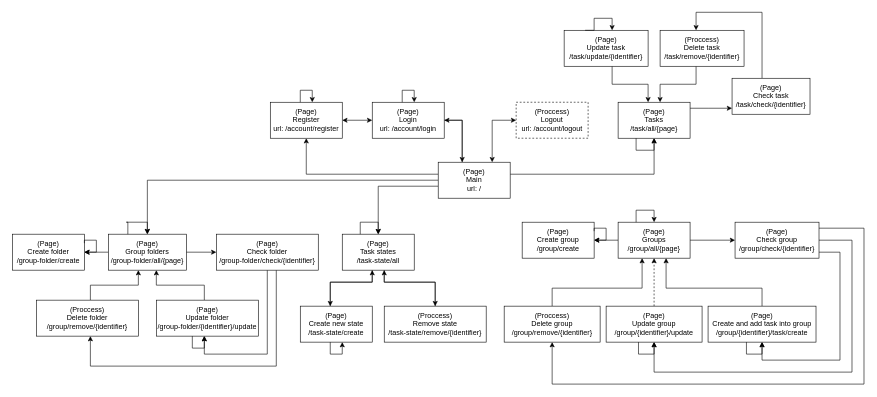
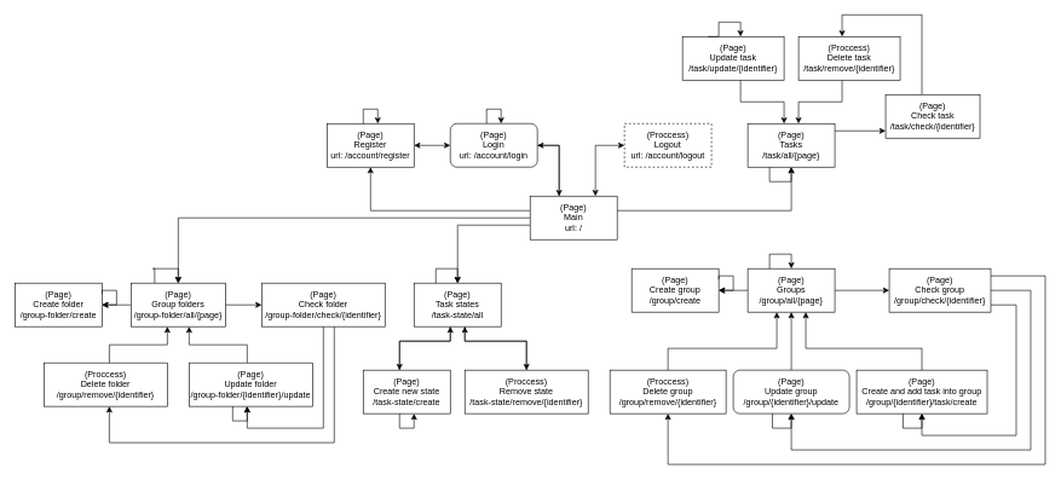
  <mxCell id="0" />
  <mxCell id="1" parent="0" />
  <mxCell id="2" style="edgeStyle=orthogonalEdgeStyle;rounded=0;orthogonalLoop=1;jettySize=auto;html=1;" parent="1" source="7" target="9" edge="1"><mxGeometry relative="1" as="geometry"><Array as="points"><mxPoint x="770" y="200" /></Array></mxGeometry></mxCell>
  <mxCell id="3" style="edgeStyle=orthogonalEdgeStyle;rounded=0;orthogonalLoop=1;jettySize=auto;html=1;" parent="1" source="7" target="15" edge="1"><mxGeometry relative="1" as="geometry"><Array as="points"><mxPoint x="1090" y="290" /></Array></mxGeometry></mxCell>
  <mxCell id="4" style="edgeStyle=orthogonalEdgeStyle;rounded=0;orthogonalLoop=1;jettySize=auto;html=1;" edge="1" parent="1" source="7" target="46"><mxGeometry relative="1" as="geometry"><Array as="points"><mxPoint x="630" y="310" /></Array></mxGeometry></mxCell>
  <mxCell id="5" style="edgeStyle=orthogonalEdgeStyle;rounded=0;orthogonalLoop=1;jettySize=auto;html=1;" edge="1" parent="1" source="7" target="12"><mxGeometry relative="1" as="geometry"><Array as="points"><mxPoint x="510" y="290" /></Array></mxGeometry></mxCell>
  <mxCell id="6" style="edgeStyle=orthogonalEdgeStyle;rounded=0;orthogonalLoop=1;jettySize=auto;html=1;" edge="1" parent="1" source="7" target="55"><mxGeometry relative="1" as="geometry" /></mxCell>
  <mxCell id="7" value="(Page)&lt;br&gt;Main&lt;br&gt;url: /" style="rounded=0;whiteSpace=wrap;html=1;" parent="1" vertex="1"><mxGeometry x="730" y="270" width="120" height="60" as="geometry" /></mxCell>
  <mxCell id="8" style="edgeStyle=orthogonalEdgeStyle;rounded=0;orthogonalLoop=1;jettySize=auto;html=1;" parent="1" source="9" target="7" edge="1"><mxGeometry relative="1" as="geometry"><Array as="points"><mxPoint x="770" y="200" /></Array></mxGeometry></mxCell>
- <mxCell id="9" value="(Page)&lt;br&gt;Login&lt;br&gt;url: /account/login" style="rounded=0;whiteSpace=wrap;html=1;" parent="1" vertex="1"><mxGeometry x="620" y="170" width="120" height="60" as="geometry" /></mxCell>
+ <mxCell id="9" value="(Page)&lt;br&gt;Login&lt;br&gt;url: /account/login" style="whiteSpace=wrap;html=1;rounded=1;" parent="1" vertex="1"><mxGeometry x="620" y="170" width="120" height="60" as="geometry" /></mxCell>
  <mxCell id="10" value="(Proccess)&lt;br&gt;Logout&lt;br&gt;url: /account/logout" style="rounded=0;whiteSpace=wrap;html=1;dashed=1;" parent="1" vertex="1"><mxGeometry x="860" y="170" width="120" height="60" as="geometry" /></mxCell>
  <mxCell id="11" value="" style="endArrow=classic;startArrow=classic;html=1;rounded=0;exitX=0.75;exitY=0;exitDx=0;exitDy=0;" parent="1" source="7" target="10" edge="1"><mxGeometry width="50" height="50" relative="1" as="geometry"><mxPoint x="850" y="280" as="sourcePoint" /><mxPoint x="900" y="230" as="targetPoint" /><Array as="points"><mxPoint x="820" y="200" /></Array></mxGeometry></mxCell>
  <mxCell id="12" value="(Page)&lt;br&gt;Register&lt;br&gt;url: /account/register" style="rounded=0;whiteSpace=wrap;html=1;" parent="1" vertex="1"><mxGeometry x="450" y="170" width="120" height="60" as="geometry" /></mxCell>
  <mxCell id="13" value="" style="endArrow=classic;startArrow=classic;html=1;rounded=0;" parent="1" source="12" target="9" edge="1"><mxGeometry width="50" height="50" relative="1" as="geometry"><mxPoint x="510" y="200" as="sourcePoint" /><mxPoint x="560" y="150" as="targetPoint" /></mxGeometry></mxCell>
  <mxCell id="14" style="edgeStyle=orthogonalEdgeStyle;rounded=0;orthogonalLoop=1;jettySize=auto;html=1;" parent="1" source="15" target="38" edge="1"><mxGeometry relative="1" as="geometry"><Array as="points"><mxPoint x="1180" y="180" /><mxPoint x="1180" y="180" /></Array></mxGeometry></mxCell>
  <mxCell id="15" value="(Page)&lt;br&gt;Tasks&lt;br&gt;/task/all/{page}" style="rounded=0;whiteSpace=wrap;html=1;" parent="1" vertex="1"><mxGeometry x="1030" y="170" width="120" height="60" as="geometry" /></mxCell>
  <mxCell id="16" style="edgeStyle=orthogonalEdgeStyle;rounded=0;orthogonalLoop=1;jettySize=auto;html=1;" parent="1" source="18" target="22" edge="1"><mxGeometry relative="1" as="geometry" /></mxCell>
  <mxCell id="17" style="edgeStyle=orthogonalEdgeStyle;rounded=0;orthogonalLoop=1;jettySize=auto;html=1;" parent="1" source="18" target="27" edge="1"><mxGeometry relative="1" as="geometry" /></mxCell>
  <mxCell id="18" value="(Page)&lt;br&gt;Groups&lt;br&gt;/group/all/{page}" style="rounded=0;whiteSpace=wrap;html=1;" parent="1" vertex="1"><mxGeometry x="1030" y="370" width="120" height="60" as="geometry" /></mxCell>
  <mxCell id="19" style="edgeStyle=orthogonalEdgeStyle;rounded=0;orthogonalLoop=1;jettySize=auto;html=1;" parent="1" source="22" target="29" edge="1"><mxGeometry relative="1" as="geometry"><Array as="points"><mxPoint x="1400" y="420" /><mxPoint x="1400" y="600" /><mxPoint x="1270" y="600" /></Array></mxGeometry></mxCell>
  <mxCell id="20" style="edgeStyle=orthogonalEdgeStyle;rounded=0;orthogonalLoop=1;jettySize=auto;html=1;" parent="1" source="22" target="26" edge="1"><mxGeometry relative="1" as="geometry"><Array as="points"><mxPoint x="1420" y="400" /><mxPoint x="1420" y="620" /><mxPoint x="1090" y="620" /></Array></mxGeometry></mxCell>
  <mxCell id="21" style="edgeStyle=orthogonalEdgeStyle;rounded=0;orthogonalLoop=1;jettySize=auto;html=1;" parent="1" source="22" target="24" edge="1"><mxGeometry relative="1" as="geometry"><Array as="points"><mxPoint x="1440" y="380" /><mxPoint x="1440" y="640" /><mxPoint x="920" y="640" /></Array></mxGeometry></mxCell>
  <mxCell id="22" value="(Page)&lt;br&gt;Check group&lt;br&gt;/group/check/{identifier}" style="rounded=0;whiteSpace=wrap;html=1;" parent="1" vertex="1"><mxGeometry x="1225" y="370" width="140" height="60" as="geometry" /></mxCell>
  <mxCell id="23" style="edgeStyle=orthogonalEdgeStyle;rounded=0;orthogonalLoop=1;jettySize=auto;html=1;" parent="1" source="24" target="18" edge="1"><mxGeometry relative="1" as="geometry"><Array as="points"><mxPoint x="920" y="480" /><mxPoint x="1070" y="480" /></Array></mxGeometry></mxCell>
  <mxCell id="24" value="(Proccess)&lt;br&gt;Delete group&lt;br&gt;/group/remove/{identifier}" style="rounded=0;whiteSpace=wrap;html=1;" parent="1" vertex="1"><mxGeometry x="840" y="510" width="160" height="60" as="geometry" /></mxCell>
- <mxCell id="25" style="edgeStyle=orthogonalEdgeStyle;rounded=0;orthogonalLoop=1;jettySize=auto;html=1;dashed=1;" parent="1" source="26" target="18" edge="1"><mxGeometry relative="1" as="geometry" /></mxCell>
- <mxCell id="26" value="(Page)&lt;br&gt;Update group&lt;br&gt;/group/{identifier}/update" style="rounded=0;whiteSpace=wrap;html=1;" parent="1" vertex="1"><mxGeometry x="1010" y="510" width="160" height="60" as="geometry" /></mxCell>
+ <mxCell id="25" style="edgeStyle=orthogonalEdgeStyle;rounded=0;orthogonalLoop=1;jettySize=auto;html=1;" parent="1" source="26" target="18" edge="1"><mxGeometry relative="1" as="geometry" /></mxCell>
+ <mxCell id="26" value="(Page)&lt;br&gt;Update group&lt;br&gt;/group/{identifier}/update" style="whiteSpace=wrap;html=1;rounded=1;" parent="1" vertex="1"><mxGeometry x="1010" y="510" width="160" height="60" as="geometry" /></mxCell>
  <mxCell id="27" value="(Page)&lt;br&gt;Create group&lt;br&gt;/group/create" style="rounded=0;whiteSpace=wrap;html=1;" parent="1" vertex="1"><mxGeometry x="870" y="370" width="120" height="60" as="geometry" /></mxCell>
  <mxCell id="28" style="edgeStyle=orthogonalEdgeStyle;rounded=0;orthogonalLoop=1;jettySize=auto;html=1;" parent="1" source="29" target="18" edge="1"><mxGeometry relative="1" as="geometry"><Array as="points"><mxPoint x="1270" y="480" /><mxPoint x="1110" y="480" /></Array></mxGeometry></mxCell>
  <mxCell id="29" value="(Page)&lt;br&gt;Create and add task into group&lt;br&gt;/group/{identifier}/task/create" style="rounded=0;whiteSpace=wrap;html=1;" parent="1" vertex="1"><mxGeometry x="1180" y="510" width="180" height="60" as="geometry" /></mxCell>
  <mxCell id="30" style="edgeStyle=orthogonalEdgeStyle;rounded=0;orthogonalLoop=1;jettySize=auto;html=1;" parent="1" source="9" target="9" edge="1"><mxGeometry relative="1" as="geometry"><Array as="points"><mxPoint x="690" y="150" /></Array></mxGeometry></mxCell>
  <mxCell id="31" style="edgeStyle=orthogonalEdgeStyle;rounded=0;orthogonalLoop=1;jettySize=auto;html=1;" parent="1" source="12" target="12" edge="1"><mxGeometry relative="1" as="geometry"><Array as="points"><mxPoint x="520" y="150" /></Array></mxGeometry></mxCell>
  <mxCell id="32" style="edgeStyle=orthogonalEdgeStyle;rounded=0;orthogonalLoop=1;jettySize=auto;html=1;exitX=0.25;exitY=0;exitDx=0;exitDy=0;entryX=0.5;entryY=0;entryDx=0;entryDy=0;" parent="1" source="18" target="18" edge="1"><mxGeometry relative="1" as="geometry"><Array as="points"><mxPoint x="1060" y="350" /><mxPoint x="1090" y="350" /></Array></mxGeometry></mxCell>
  <mxCell id="33" style="edgeStyle=orthogonalEdgeStyle;rounded=0;orthogonalLoop=1;jettySize=auto;html=1;exitX=0.25;exitY=1;exitDx=0;exitDy=0;" parent="1" source="15" target="15" edge="1"><mxGeometry relative="1" as="geometry"><Array as="points"><mxPoint x="1060" y="250" /><mxPoint x="1090" y="250" /></Array></mxGeometry></mxCell>
  <mxCell id="34" style="edgeStyle=orthogonalEdgeStyle;rounded=0;orthogonalLoop=1;jettySize=auto;html=1;exitX=1;exitY=0.25;exitDx=0;exitDy=0;" parent="1" source="27" target="27" edge="1"><mxGeometry relative="1" as="geometry"><Array as="points"><mxPoint x="990" y="380" /><mxPoint x="1010" y="380" /><mxPoint x="1010" y="400" /></Array></mxGeometry></mxCell>
  <mxCell id="35" style="edgeStyle=orthogonalEdgeStyle;rounded=0;orthogonalLoop=1;jettySize=auto;html=1;" parent="1" source="29" target="29" edge="1"><mxGeometry relative="1" as="geometry"><Array as="points"><mxPoint x="1244" y="590" /><mxPoint x="1270" y="590" /></Array></mxGeometry></mxCell>
  <mxCell id="36" style="edgeStyle=orthogonalEdgeStyle;rounded=0;orthogonalLoop=1;jettySize=auto;html=1;" parent="1" source="26" target="26" edge="1"><mxGeometry relative="1" as="geometry"><Array as="points"><mxPoint x="1064" y="590" /><mxPoint x="1090" y="590" /></Array></mxGeometry></mxCell>
  <mxCell id="37" style="edgeStyle=orthogonalEdgeStyle;rounded=0;orthogonalLoop=1;jettySize=auto;html=1;" parent="1" source="38" target="42" edge="1"><mxGeometry relative="1" as="geometry"><Array as="points"><mxPoint x="1270" y="20" /><mxPoint x="1160" y="20" /></Array></mxGeometry></mxCell>
  <mxCell id="38" value="(Page)&lt;br&gt;Check task&lt;br&gt;/task/check/{identifier}" style="rounded=0;whiteSpace=wrap;html=1;" parent="1" vertex="1"><mxGeometry x="1220" y="130" width="130" height="60" as="geometry" /></mxCell>
  <mxCell id="39" style="edgeStyle=orthogonalEdgeStyle;rounded=0;orthogonalLoop=1;jettySize=auto;html=1;" parent="1" source="40" target="15" edge="1"><mxGeometry relative="1" as="geometry"><Array as="points"><mxPoint x="1020" y="140" /><mxPoint x="1080" y="140" /></Array></mxGeometry></mxCell>
  <mxCell id="40" value="(Page)&lt;br&gt;Update task&lt;br&gt;/task/update/{identifier}" style="rounded=0;whiteSpace=wrap;html=1;" parent="1" vertex="1"><mxGeometry x="940" y="50" width="140" height="60" as="geometry" /></mxCell>
  <mxCell id="41" style="edgeStyle=orthogonalEdgeStyle;rounded=0;orthogonalLoop=1;jettySize=auto;html=1;" parent="1" source="42" target="15" edge="1"><mxGeometry relative="1" as="geometry"><Array as="points"><mxPoint x="1160" y="140" /><mxPoint x="1100" y="140" /></Array></mxGeometry></mxCell>
  <mxCell id="42" value="(Proccess)&lt;br&gt;Delete task&lt;br&gt;/task/remove/{identifier}" style="rounded=0;whiteSpace=wrap;html=1;" parent="1" vertex="1"><mxGeometry x="1100" y="50" width="140" height="60" as="geometry" /></mxCell>
  <mxCell id="43" style="edgeStyle=orthogonalEdgeStyle;rounded=0;orthogonalLoop=1;jettySize=auto;html=1;exitX=0.25;exitY=0;exitDx=0;exitDy=0;exitPerimeter=0;" parent="1" source="40" target="40" edge="1"><mxGeometry relative="1" as="geometry"><Array as="points"><mxPoint x="990" y="30" /><mxPoint x="1020" y="30" /></Array></mxGeometry></mxCell>
  <mxCell id="44" style="edgeStyle=orthogonalEdgeStyle;rounded=0;orthogonalLoop=1;jettySize=auto;html=1;" edge="1" parent="1" source="46" target="48"><mxGeometry relative="1" as="geometry"><Array as="points"><mxPoint x="620" y="470" /><mxPoint x="550" y="470" /></Array></mxGeometry></mxCell>
  <mxCell id="45" style="edgeStyle=orthogonalEdgeStyle;rounded=0;orthogonalLoop=1;jettySize=auto;html=1;" edge="1" parent="1" source="46" target="50"><mxGeometry relative="1" as="geometry"><Array as="points"><mxPoint x="640" y="470" /><mxPoint x="725" y="470" /></Array></mxGeometry></mxCell>
  <mxCell id="46" value="(Page)&lt;br&gt;Task states&lt;br&gt;/task-state/all" style="rounded=0;whiteSpace=wrap;html=1;" parent="1" vertex="1"><mxGeometry x="570" y="390" width="120" height="60" as="geometry" /></mxCell>
  <mxCell id="47" style="edgeStyle=orthogonalEdgeStyle;rounded=0;orthogonalLoop=1;jettySize=auto;html=1;" edge="1" parent="1" source="48" target="46"><mxGeometry relative="1" as="geometry"><Array as="points"><mxPoint x="550" y="470" /><mxPoint x="620" y="470" /></Array></mxGeometry></mxCell>
  <mxCell id="48" value="(Page)&lt;br&gt;Create new state&lt;br&gt;/task-state/create" style="rounded=0;whiteSpace=wrap;html=1;" parent="1" vertex="1"><mxGeometry x="500" y="510" width="120" height="60" as="geometry" /></mxCell>
  <mxCell id="49" style="edgeStyle=orthogonalEdgeStyle;rounded=0;orthogonalLoop=1;jettySize=auto;html=1;" edge="1" parent="1" source="50" target="46"><mxGeometry relative="1" as="geometry"><Array as="points"><mxPoint x="725" y="470" /><mxPoint x="640" y="470" /></Array></mxGeometry></mxCell>
  <mxCell id="50" value="(Proccess)&lt;br&gt;Remove state&lt;br&gt;/task-state/remove/{identifier}" style="rounded=0;whiteSpace=wrap;html=1;" parent="1" vertex="1"><mxGeometry x="640" y="510" width="170" height="60" as="geometry" /></mxCell>
  <mxCell id="51" style="edgeStyle=orthogonalEdgeStyle;rounded=0;orthogonalLoop=1;jettySize=auto;html=1;exitX=0.25;exitY=0;exitDx=0;exitDy=0;" edge="1" parent="1" source="46" target="46"><mxGeometry relative="1" as="geometry"><Array as="points"><mxPoint x="600" y="370" /><mxPoint x="630" y="370" /></Array></mxGeometry></mxCell>
  <mxCell id="52" style="edgeStyle=orthogonalEdgeStyle;rounded=0;orthogonalLoop=1;jettySize=auto;html=1;" edge="1" parent="1" source="48" target="48"><mxGeometry relative="1" as="geometry"><Array as="points"><mxPoint x="560" y="590" /></Array></mxGeometry></mxCell>
  <mxCell id="53" style="edgeStyle=orthogonalEdgeStyle;rounded=0;orthogonalLoop=1;jettySize=auto;html=1;" edge="1" parent="1" source="55" target="58"><mxGeometry relative="1" as="geometry" /></mxCell>
  <mxCell id="54" style="edgeStyle=orthogonalEdgeStyle;rounded=0;orthogonalLoop=1;jettySize=auto;html=1;" edge="1" parent="1" source="55" target="63"><mxGeometry relative="1" as="geometry" /></mxCell>
  <mxCell id="55" value="(Page)&lt;br&gt;Group folders&lt;br&gt;/group-folder/all/{page}" style="rounded=0;whiteSpace=wrap;html=1;" vertex="1" parent="1"><mxGeometry x="180" y="390" width="130" height="60" as="geometry" /></mxCell>
  <mxCell id="56" style="edgeStyle=orthogonalEdgeStyle;rounded=0;orthogonalLoop=1;jettySize=auto;html=1;" edge="1" parent="1" source="58" target="62"><mxGeometry relative="1" as="geometry"><Array as="points"><mxPoint x="445" y="590" /><mxPoint x="340" y="590" /></Array></mxGeometry></mxCell>
  <mxCell id="57" style="edgeStyle=orthogonalEdgeStyle;rounded=0;orthogonalLoop=1;jettySize=auto;html=1;" edge="1" parent="1" source="58" target="60"><mxGeometry relative="1" as="geometry"><Array as="points"><mxPoint x="460" y="610" /><mxPoint x="150" y="610" /></Array></mxGeometry></mxCell>
  <mxCell id="58" value="(Page)&lt;br&gt;Check folder&lt;br&gt;/group-folder/check/{identifier}" style="rounded=0;whiteSpace=wrap;html=1;" vertex="1" parent="1"><mxGeometry x="360" y="390" width="170" height="60" as="geometry" /></mxCell>
  <mxCell id="59" style="edgeStyle=orthogonalEdgeStyle;rounded=0;orthogonalLoop=1;jettySize=auto;html=1;" edge="1" parent="1" source="60" target="55"><mxGeometry relative="1" as="geometry"><Array as="points"><mxPoint x="150" y="475" /><mxPoint x="230" y="475" /></Array></mxGeometry></mxCell>
  <mxCell id="60" value="(Proccess)&lt;br&gt;Delete folder&lt;br&gt;/group/remove/{identifier}" style="rounded=0;whiteSpace=wrap;html=1;" vertex="1" parent="1"><mxGeometry x="60" y="500" width="170" height="60" as="geometry" /></mxCell>
  <mxCell id="61" style="edgeStyle=orthogonalEdgeStyle;rounded=0;orthogonalLoop=1;jettySize=auto;html=1;" edge="1" parent="1" source="62" target="55"><mxGeometry relative="1" as="geometry"><Array as="points"><mxPoint x="340" y="475" /><mxPoint x="260" y="475" /></Array></mxGeometry></mxCell>
  <mxCell id="62" value="(Page)&lt;br&gt;Update folder&lt;br&gt;/group-folder/{identifier}/update" style="rounded=0;whiteSpace=wrap;html=1;" vertex="1" parent="1"><mxGeometry x="260" y="500" width="170" height="60" as="geometry" /></mxCell>
  <mxCell id="63" value="(Page)&lt;br&gt;Create folder&lt;br&gt;/group-folder/create" style="rounded=0;whiteSpace=wrap;html=1;" vertex="1" parent="1"><mxGeometry x="20" y="390" width="120" height="60" as="geometry" /></mxCell>
  <mxCell id="64" style="edgeStyle=orthogonalEdgeStyle;rounded=0;orthogonalLoop=1;jettySize=auto;html=1;exitX=0.25;exitY=0;exitDx=0;exitDy=0;entryX=0.5;entryY=0;entryDx=0;entryDy=0;" edge="1" parent="1" source="55" target="55"><mxGeometry relative="1" as="geometry"><Array as="points"><mxPoint x="210" y="370" /><mxPoint x="240" y="370" /></Array></mxGeometry></mxCell>
  <mxCell id="65" style="edgeStyle=orthogonalEdgeStyle;rounded=0;orthogonalLoop=1;jettySize=auto;html=1;exitX=1;exitY=0.25;exitDx=0;exitDy=0;" edge="1" parent="1" source="63" target="63"><mxGeometry relative="1" as="geometry"><Array as="points"><mxPoint x="140" y="400" /><mxPoint x="160" y="400" /><mxPoint x="160" y="420" /></Array></mxGeometry></mxCell>
  <mxCell id="66" style="edgeStyle=orthogonalEdgeStyle;rounded=0;orthogonalLoop=1;jettySize=auto;html=1;" edge="1" parent="1" source="62" target="62"><mxGeometry relative="1" as="geometry"><Array as="points"><mxPoint x="320" y="580" /><mxPoint x="340" y="580" /></Array></mxGeometry></mxCell>
